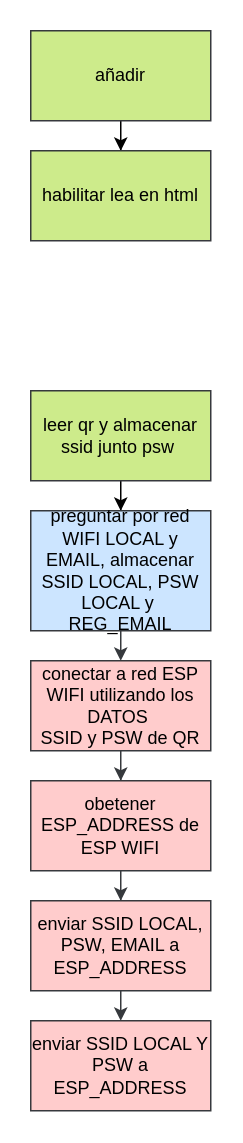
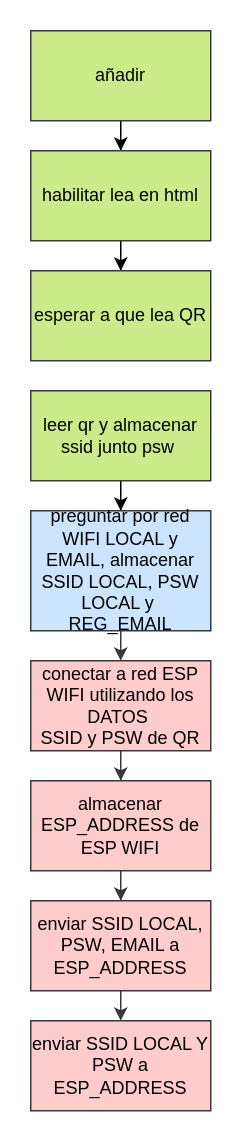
  <mxCell id="0" />
  <mxCell id="1" parent="0" />
  <mxCell id="2" value="" style="edgeStyle=orthogonalEdgeStyle;rounded=0;orthogonalLoop=1;jettySize=auto;html=1;" parent="1" source="3" target="5" edge="1"><mxGeometry relative="1" as="geometry" /></mxCell>
  <mxCell id="3" value="añadir" style="rounded=0;whiteSpace=wrap;html=1;fillColor=#cdeb8b;strokeColor=#36393d;" parent="1" vertex="1"><mxGeometry x="20" y="20" width="120" height="60" as="geometry" /></mxCell>
+ <mxCell id="4" value="" style="edgeStyle=orthogonalEdgeStyle;rounded=0;orthogonalLoop=1;jettySize=auto;html=1;" parent="1" source="5" target="6" edge="1"><mxGeometry relative="1" as="geometry" /></mxCell>
  <mxCell id="5" value="habilitar lea en html" style="rounded=0;whiteSpace=wrap;html=1;fillColor=#cdeb8b;strokeColor=#36393d;" parent="1" vertex="1"><mxGeometry x="20" y="100" width="120" height="60" as="geometry" /></mxCell>
+ <mxCell id="6" value="esperar a que lea QR" style="whiteSpace=wrap;html=1;rounded=0;fillColor=#cdeb8b;strokeColor=#36393d;" parent="1" vertex="1"><mxGeometry x="20" y="180" width="120" height="60" as="geometry" /></mxCell>
  <mxCell id="7" value="" style="edgeStyle=orthogonalEdgeStyle;rounded=0;orthogonalLoop=1;jettySize=auto;html=1;" parent="1" source="8" target="9" edge="1"><mxGeometry relative="1" as="geometry" /></mxCell>
  <mxCell id="8" value="leer qr y almacenar ssid junto psw&amp;nbsp;" style="whiteSpace=wrap;html=1;rounded=0;fillColor=#cdeb8b;strokeColor=#36393d;" parent="1" vertex="1"><mxGeometry x="20" y="260" width="120" height="60" as="geometry" /></mxCell>
  <mxCell id="9" value="preguntar por red WIFI LOCAL y EMAIL, almacenar SSID LOCAL, PSW LOCAL y&amp;nbsp; REG_EMAIL" style="whiteSpace=wrap;html=1;rounded=0;fillColor=#cce5ff;strokeColor=#36393d;" parent="1" vertex="1"><mxGeometry x="20" y="340" width="120" height="80" as="geometry" /></mxCell>
  <mxCell id="10" value="" style="edgeStyle=orthogonalEdgeStyle;rounded=0;orthogonalLoop=1;jettySize=auto;html=1;fillColor=#ffcccc;strokeColor=#36393d;" parent="1" source="11" target="13" edge="1"><mxGeometry relative="1" as="geometry" /></mxCell>
  <mxCell id="11" value="conectar a red ESP WIFI utilizando los DATOS&amp;nbsp;&lt;br&gt;SSID y PSW de QR" style="whiteSpace=wrap;html=1;rounded=0;fillColor=#ffcccc;strokeColor=#36393d;" parent="1" vertex="1"><mxGeometry x="20" y="440" width="120" height="60" as="geometry" /></mxCell>
  <mxCell id="12" style="edgeStyle=orthogonalEdgeStyle;rounded=0;orthogonalLoop=1;jettySize=auto;html=1;fillColor=#ffcccc;strokeColor=#36393d;" edge="1" parent="1" source="13" target="16"><mxGeometry relative="1" as="geometry" /></mxCell>
- <mxCell id="13" value="&lt;span&gt;obetener ESP_ADDRESS de ESP WIFI&lt;/span&gt;" style="whiteSpace=wrap;html=1;rounded=0;fillColor=#ffcccc;strokeColor=#36393d;" parent="1" vertex="1"><mxGeometry x="20" y="520" width="120" height="60" as="geometry" /></mxCell>
+ <mxCell id="13" value="&lt;span&gt;almacenar ESP_ADDRESS de ESP WIFI&lt;/span&gt;" style="whiteSpace=wrap;html=1;rounded=0;fillColor=#ffcccc;strokeColor=#36393d;" parent="1" vertex="1"><mxGeometry x="20" y="520" width="120" height="60" as="geometry" /></mxCell>
  <mxCell id="14" style="edgeStyle=orthogonalEdgeStyle;rounded=0;orthogonalLoop=1;jettySize=auto;html=1;entryX=0.5;entryY=0;entryDx=0;entryDy=0;fillColor=#ffcccc;strokeColor=#36393d;" parent="1" target="11" edge="1"><mxGeometry relative="1" as="geometry"><Array as="points" /><mxPoint x="80" y="420" as="sourcePoint" /></mxGeometry></mxCell>
  <mxCell id="15" value="" style="edgeStyle=orthogonalEdgeStyle;rounded=0;orthogonalLoop=1;jettySize=auto;html=1;fillColor=#ffcccc;strokeColor=#36393d;" edge="1" parent="1" source="16"><mxGeometry relative="1" as="geometry"><mxPoint x="80" y="680" as="targetPoint" /></mxGeometry></mxCell>
  <mxCell id="16" value="enviar SSID LOCAL, PSW, EMAIL a ESP_ADDRESS" style="whiteSpace=wrap;html=1;rounded=0;fillColor=#ffcccc;strokeColor=#36393d;" parent="1" vertex="1"><mxGeometry x="20" y="600" width="120" height="60" as="geometry" /></mxCell>
  <mxCell id="17" value="enviar SSID LOCAL Y PSW a ESP_ADDRESS" style="whiteSpace=wrap;html=1;rounded=0;fillColor=#ffcccc;strokeColor=#36393d;" vertex="1" parent="1"><mxGeometry x="20" y="680" width="120" height="60" as="geometry" /></mxCell>
